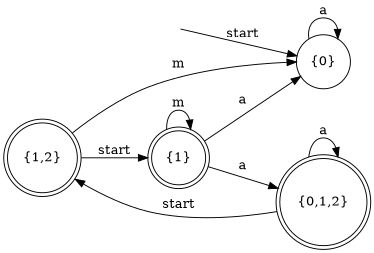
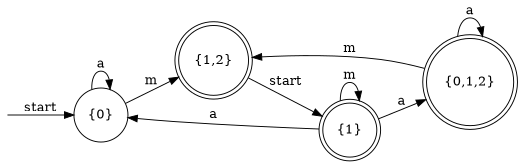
  digraph {
    rankdir=LR
    node [shape=doublecircle]
    __start [shape=point style=invis]
    "{0}" [shape=circle]
    "{1,2}"
    "{1}"
    "{0,1,2}"
    __start -> "{0}" [label=start]
    "{0}" -> "{0}" [label=a]
-   "{1,2}" -> "{0}" [label=m]
+   "{0}" -> "{1,2}" [label=m]
    "{1,2}" -> "{1}" [label=start]
    "{1}" -> "{0}" [label=a]
    "{1}" -> "{1}" [label=m]
    "{1}" -> "{0,1,2}" [label=a]
-   "{0,1,2}" -> "{1,2}" [label=start]
+   "{0,1,2}" -> "{1,2}" [label=m]
    "{0,1,2}" -> "{0,1,2}" [label=a]
  }
